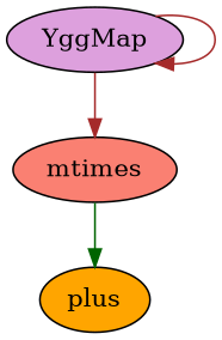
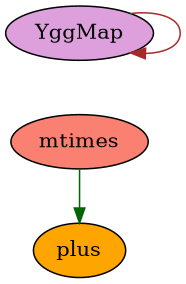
  digraph {
    node [style=filled]
    edge [color=brown]
    YggMap [fillcolor=plum]
    mtimes [fillcolor=salmon]
    plus [fillcolor=orange]
    YggMap -> YggMap
-   YggMap -> mtimes
    mtimes -> plus [color=darkgreen]
  }
